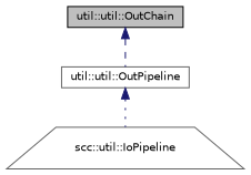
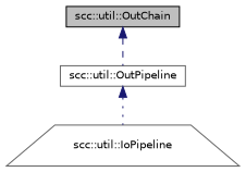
  digraph {
    node [color=gray40 fillcolor=white fontname=Helvetica fontsize=10 shape=box style=filled]
    edge [color=midnightblue dir=back fontname=Helvetica fontsize=10 labelfontname=Helvetica labelfontsize=10]
-   n1 [color=black fillcolor=grey75 fontcolor=black height=0.2 label="util::util::OutChain" width=0.4]
-   n2 [height=0.2 label="util::util::OutPipeline" width=0.4]
+   n1 [color=black fillcolor=grey75 fontcolor=black height=0.2 label="scc::util::OutChain" width=0.4]
+   n2 [height=0.2 label="scc::util::OutPipeline" width=0.4]
    n3 [height=0.2 label="scc::util::IoPipeline" shape=trapezium width=0.4]
    n1 -> n2 [style=dashed]
    n2 -> n3 [style=dotted]
  }
